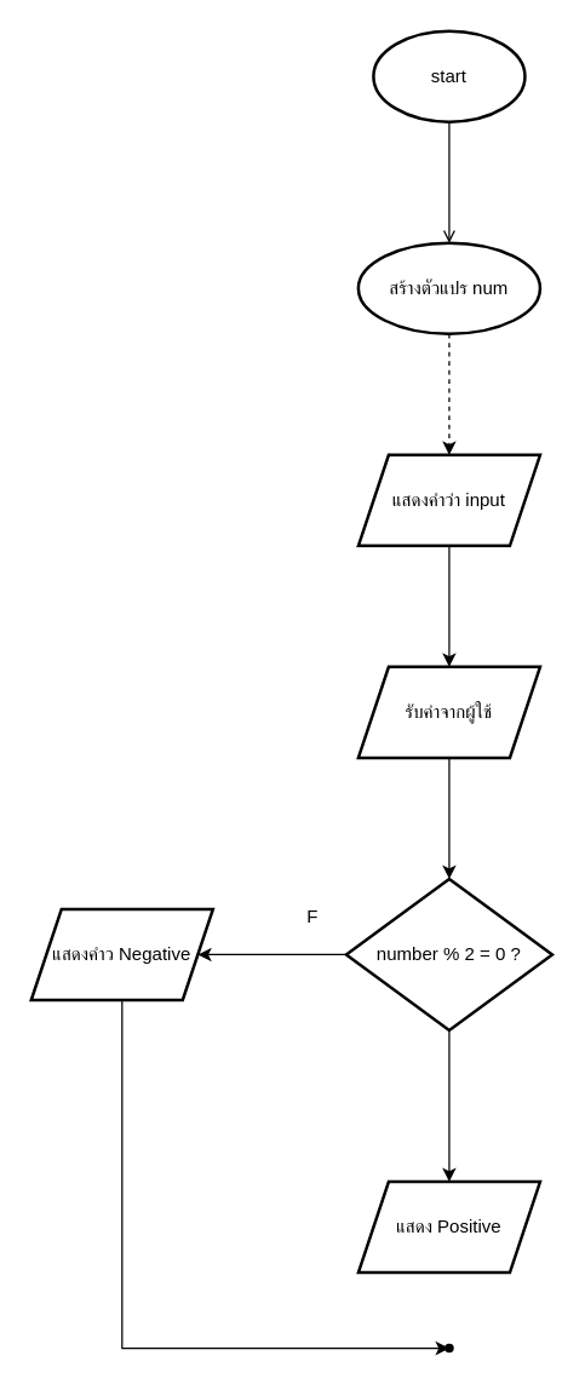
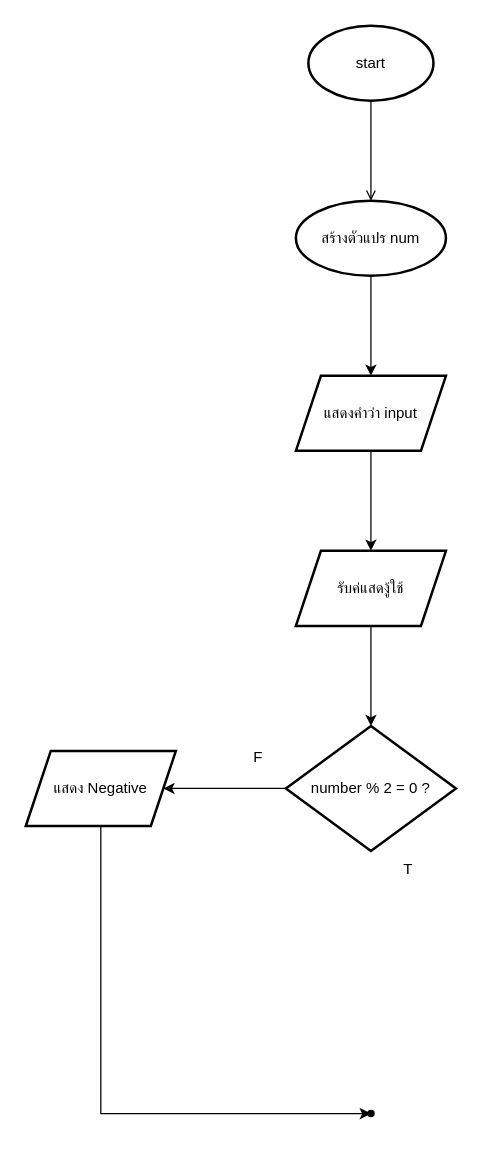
  <mxCell id="0" />
  <mxCell id="1" parent="0" />
  <mxCell id="2" value="" style="edgeStyle=orthogonalEdgeStyle;rounded=0;orthogonalLoop=1;jettySize=auto;html=1;endArrow=open;" edge="1" parent="1" source="3" target="5"><mxGeometry relative="1" as="geometry" /></mxCell>
  <mxCell id="3" value="start" style="strokeWidth=2;html=1;shape=mxgraph.flowchart.start_1;whiteSpace=wrap;" vertex="1" parent="1"><mxGeometry x="246" y="20" width="100" height="60" as="geometry" /></mxCell>
- <mxCell id="4" value="" style="edgeStyle=orthogonalEdgeStyle;rounded=0;orthogonalLoop=1;jettySize=auto;html=1;dashed=1;" edge="1" parent="1" source="5" target="7"><mxGeometry relative="1" as="geometry" /></mxCell>
+ <mxCell id="4" value="" style="edgeStyle=orthogonalEdgeStyle;rounded=0;orthogonalLoop=1;jettySize=auto;html=1;" edge="1" parent="1" source="5" target="7"><mxGeometry relative="1" as="geometry" /></mxCell>
  <mxCell id="5" value="สร้างตัวแปร num" style="ellipse;whiteSpace=wrap;html=1;strokeWidth=2;" vertex="1" parent="1"><mxGeometry x="236" y="160" width="120" height="60" as="geometry" /></mxCell>
  <mxCell id="6" value="" style="edgeStyle=orthogonalEdgeStyle;rounded=0;orthogonalLoop=1;jettySize=auto;html=1;" edge="1" parent="1" source="7" target="9"><mxGeometry relative="1" as="geometry" /></mxCell>
  <mxCell id="7" value="แสดงคำว่า input" style="shape=parallelogram;perimeter=parallelogramPerimeter;whiteSpace=wrap;html=1;fixedSize=1;strokeWidth=2;" vertex="1" parent="1"><mxGeometry x="236" y="300" width="120" height="60" as="geometry" /></mxCell>
  <mxCell id="8" value="" style="edgeStyle=orthogonalEdgeStyle;rounded=0;orthogonalLoop=1;jettySize=auto;html=1;" edge="1" parent="1" source="9" target="12"><mxGeometry relative="1" as="geometry" /></mxCell>
- <mxCell id="9" value="รับค่าจากผู้ใช้" style="shape=parallelogram;perimeter=parallelogramPerimeter;whiteSpace=wrap;html=1;fixedSize=1;strokeWidth=2;" vertex="1" parent="1"><mxGeometry x="236" y="440" width="120" height="60" as="geometry" /></mxCell>
- <mxCell id="10" value="" style="edgeStyle=orthogonalEdgeStyle;rounded=0;orthogonalLoop=1;jettySize=auto;html=1;" edge="1" parent="1" source="12" target="13"><mxGeometry relative="1" as="geometry" /></mxCell>
+ <mxCell id="9" value="รับค่แสดงู้ใช้" style="shape=parallelogram;perimeter=parallelogramPerimeter;whiteSpace=wrap;html=1;fixedSize=1;strokeWidth=2;" vertex="1" parent="1"><mxGeometry x="236" y="440" width="120" height="60" as="geometry" /></mxCell>
  <mxCell id="11" value="" style="edgeStyle=orthogonalEdgeStyle;rounded=0;orthogonalLoop=1;jettySize=auto;html=1;" edge="1" parent="1" source="12" target="14"><mxGeometry relative="1" as="geometry" /></mxCell>
  <mxCell id="12" value="number % 2 = 0 ?" style="rhombus;whiteSpace=wrap;html=1;strokeWidth=2;" vertex="1" parent="1"><mxGeometry x="228" y="580" width="136" height="100" as="geometry" /></mxCell>
- <mxCell id="13" value="แสดง Positive" style="shape=parallelogram;perimeter=parallelogramPerimeter;whiteSpace=wrap;html=1;fixedSize=1;strokeWidth=2;" vertex="1" parent="1"><mxGeometry x="236" y="780" width="120" height="60" as="geometry" /></mxCell>
- <mxCell id="14" value="แสดงคำว Negative" style="shape=parallelogram;perimeter=parallelogramPerimeter;whiteSpace=wrap;html=1;fixedSize=1;strokeWidth=2;" vertex="1" parent="1"><mxGeometry x="20" y="600" width="120" height="60" as="geometry" /></mxCell>
+ <mxCell id="14" value="แสดง Negative" style="shape=parallelogram;perimeter=parallelogramPerimeter;whiteSpace=wrap;html=1;fixedSize=1;strokeWidth=2;" vertex="1" parent="1"><mxGeometry x="20" y="600" width="120" height="60" as="geometry" /></mxCell>
+ <mxCell id="15" value="T" style="text;html=1;align=center;verticalAlign=middle;whiteSpace=wrap;rounded=0;" vertex="1" parent="1"><mxGeometry x="296" y="680" width="60" height="30" as="geometry" /></mxCell>
  <mxCell id="16" value="F" style="text;html=1;align=center;verticalAlign=middle;whiteSpace=wrap;rounded=0;" vertex="1" parent="1"><mxGeometry x="176" y="590" width="60" height="30" as="geometry" /></mxCell>
  <mxCell id="17" value="" style="shape=waypoint;sketch=0;fillStyle=solid;size=6;pointerEvents=1;points=[];fillColor=none;resizable=0;rotatable=0;perimeter=centerPerimeter;snapToPoint=1;" vertex="1" parent="1"><mxGeometry x="286" y="880" width="20" height="20" as="geometry" /></mxCell>
  <mxCell id="18" style="edgeStyle=orthogonalEdgeStyle;rounded=0;orthogonalLoop=1;jettySize=auto;html=1;exitX=0.5;exitY=1;exitDx=0;exitDy=0;entryX=0.35;entryY=0.75;entryDx=0;entryDy=0;entryPerimeter=0;" edge="1" parent="1" source="14" target="17"><mxGeometry relative="1" as="geometry"><Array as="points"><mxPoint x="80" y="890" /></Array></mxGeometry></mxCell>
